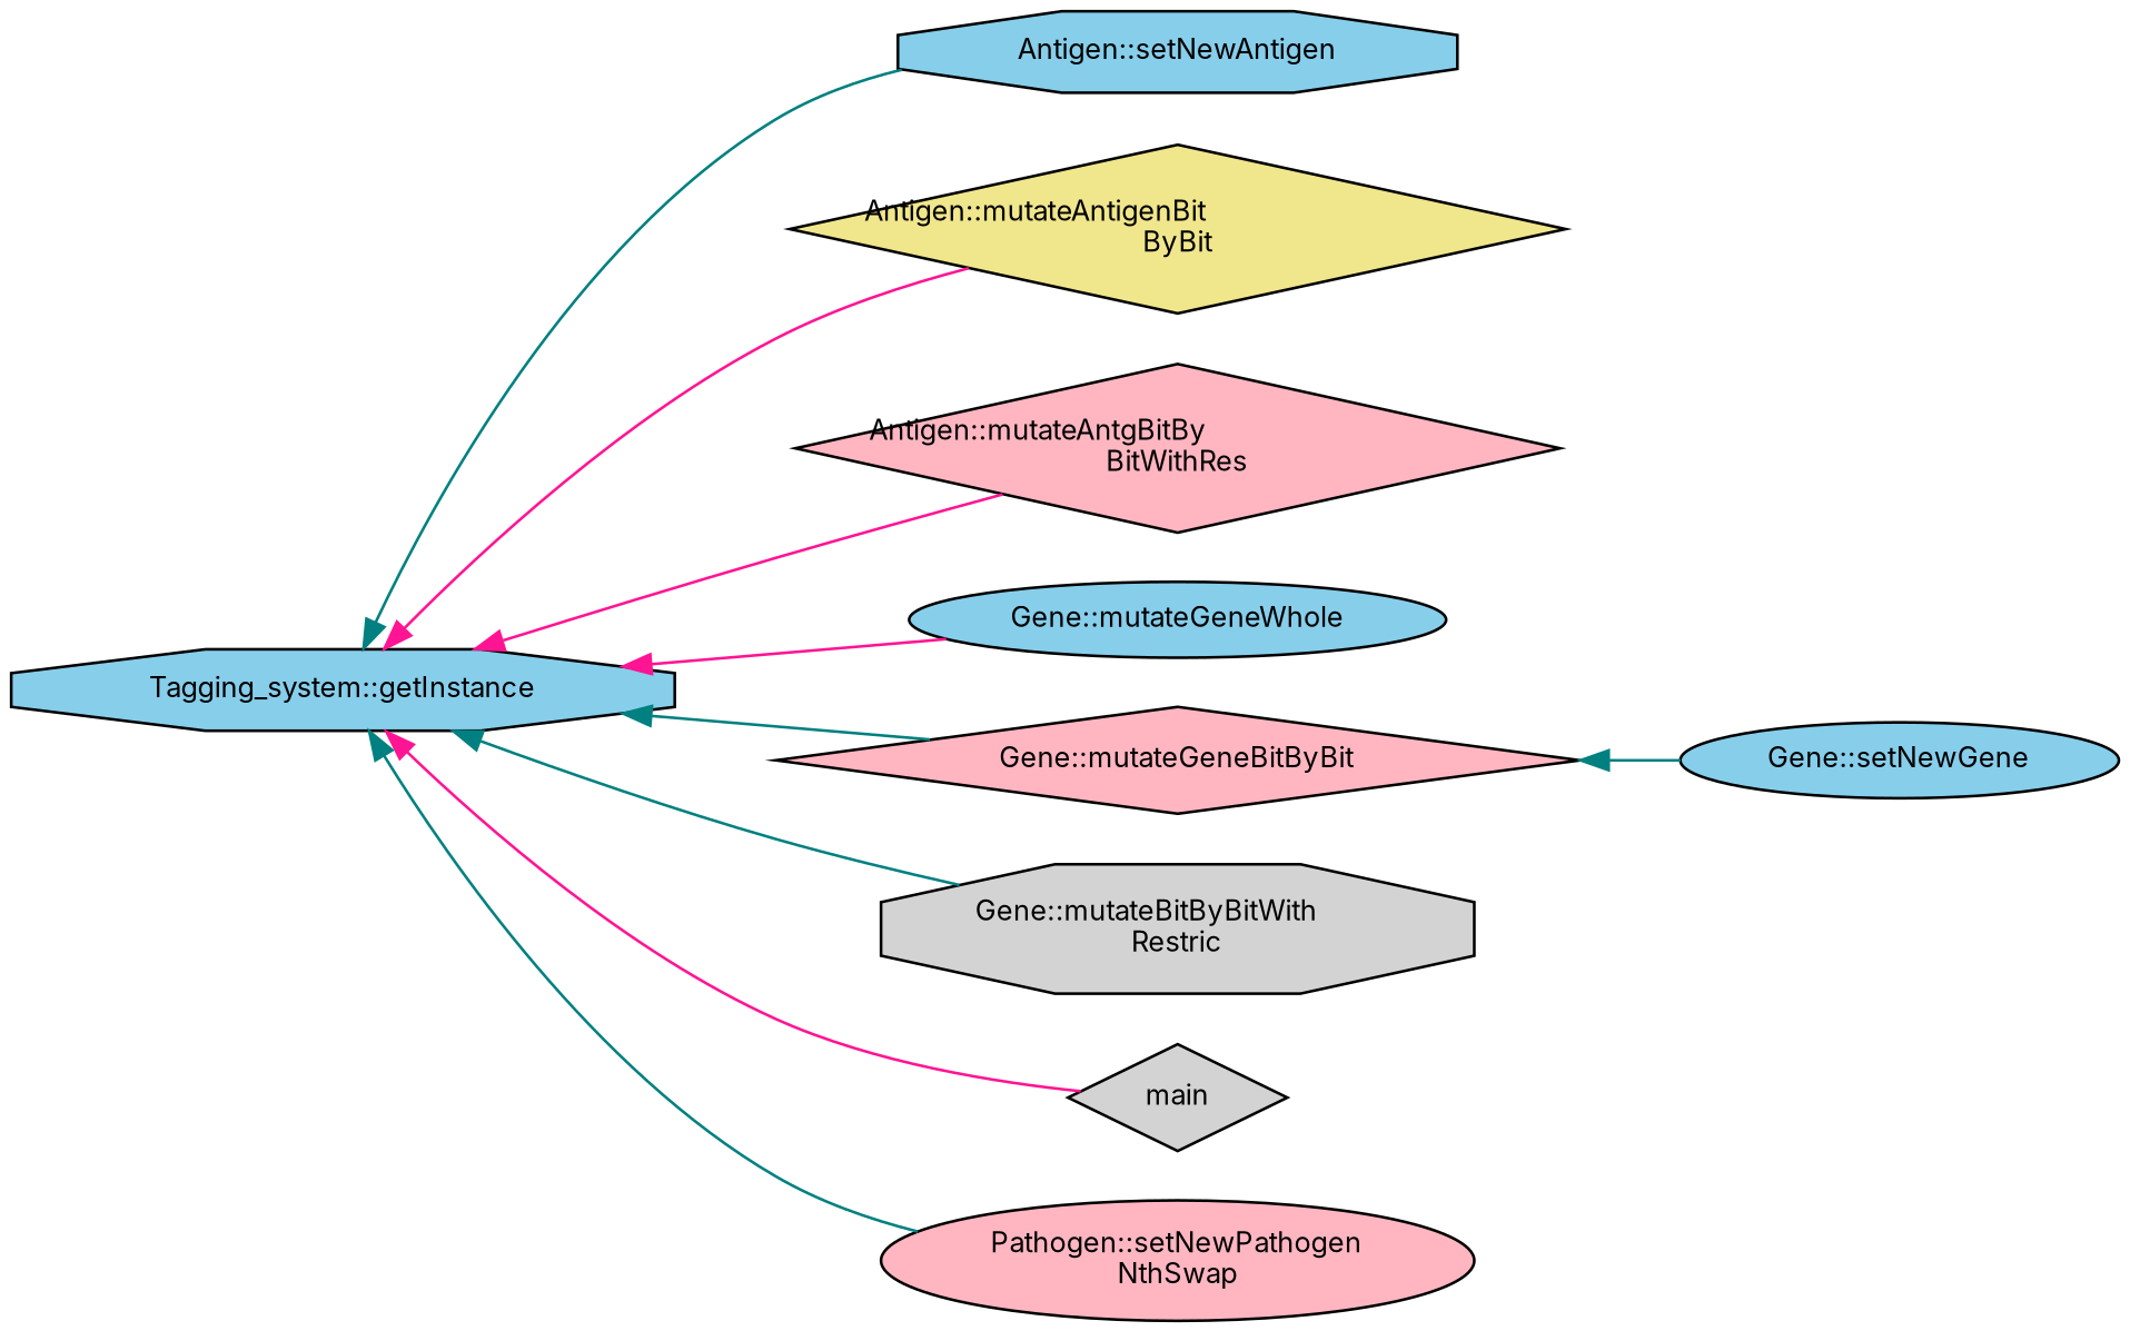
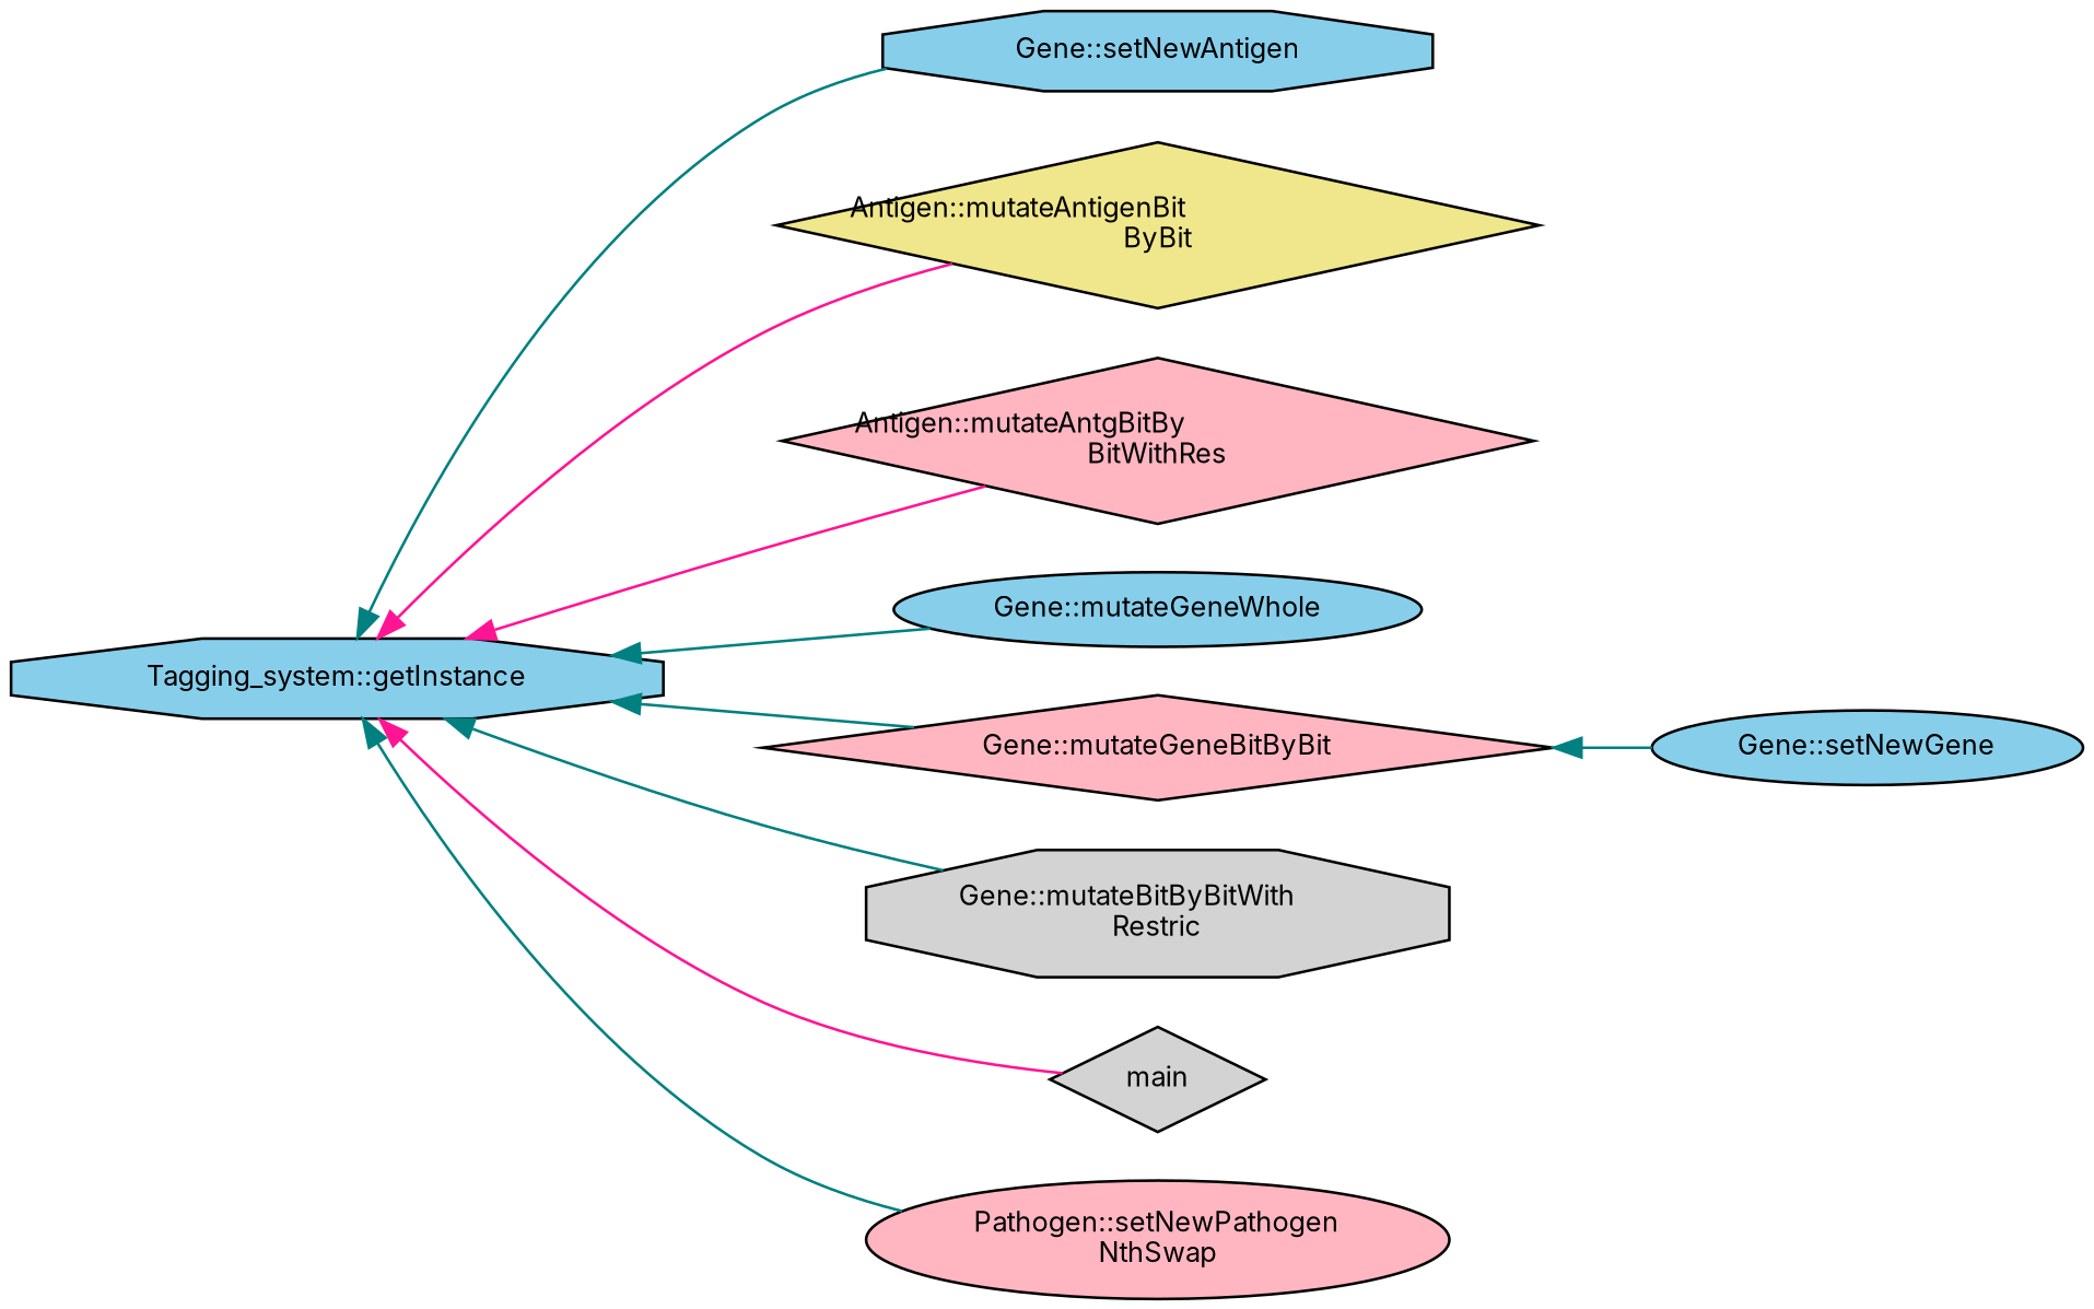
  digraph {
    fontname=Inter
    rankdir=LR
    node [color=black fillcolor=skyblue fontname=Inter fontsize=10 shape=diamond style=filled]
    edge [color=teal dir=back fontname=Inter fontsize=10 labelfontname=Helvetica labelfontsize=10 style=solid]
    n1 [fontcolor=black height=0.2 label="Tagging_system::getInstance" shape=octagon width=0.4]
-   n2 [height=0.2 label="Antigen::setNewAntigen" shape=octagon width=0.4]
+   n2 [height=0.2 label="Gene::setNewAntigen" shape=octagon width=0.4]
    n3 [fillcolor=khaki height=0.2 label="Antigen::mutateAntigenBit\lByBit" width=0.4]
    n4 [fillcolor=lightpink height=0.2 label="Antigen::mutateAntgBitBy\lBitWithRes" width=0.4]
    n5 [height=0.2 label="Gene::mutateGeneWhole" shape=ellipse width=0.4]
    n6 [fillcolor=lightpink height=0.2 label="Gene::mutateGeneBitByBit" width=0.4]
    n7 [fillcolor=lightgrey height=0.2 label="Gene::mutateBitByBitWith\lRestric" shape=octagon width=0.4]
    n8 [fillcolor=lightgrey height=0.2 label=main width=0.4]
    n9 [fillcolor=lightpink height=0.2 label="Pathogen::setNewPathogen\lNthSwap" shape=ellipse width=0.4]
    n10 [height=0.2 label="Gene::setNewGene" shape=ellipse width=0.4]
    n1 -> n2
    n1 -> n3 [color=deeppink]
    n1 -> n4 [color=deeppink]
-   n1 -> n5 [color=deeppink]
+   n1 -> n5
    n1 -> n6
    n1 -> n7
    n1 -> n8 [color=deeppink]
    n1 -> n9
    n6 -> n10
  }
